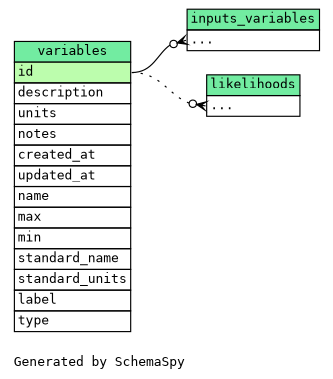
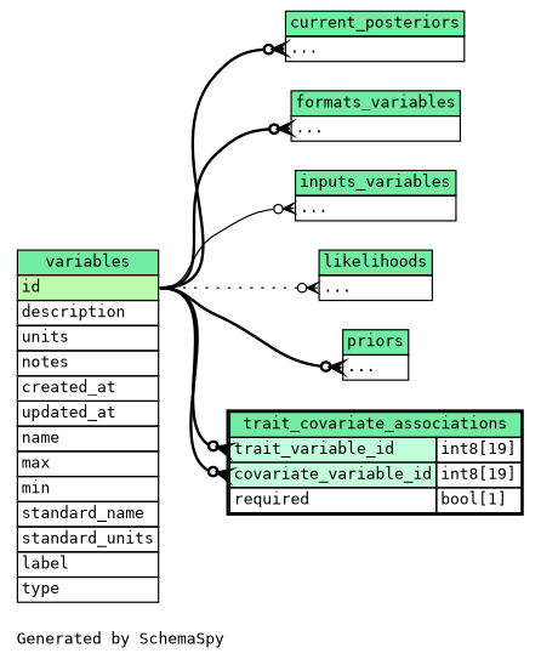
  digraph {
    bgcolor="#ffffff"
    fontname="DejaVu Sans Mono"
    fontsize=11
    label="\nGenerated by SchemaSpy"
    labeljust=l
    nodesep=0.18
    rankdir=RL
    ranksep=0.46
    node [fontname="DejaVu Sans Mono" fontsize=11 shape=plaintext]
    edge [arrowhead=none arrowsize=0.8 arrowtail=crowodot dir=back fontname="DejaVu Sans Mono" headport="id:e" style=bold tailport="elipses:w"]
    n1 [label=<     <TABLE BORDER="0" CELLBORDER="1" CELLSPACING="0" BGCOLOR="#FFFFFF">       <TR><TD COLSPAN="4" BGCOLOR="#72ECA1" ALIGN="CENTER">variables</TD></TR>       <TR><TD PORT="id" COLSPAN="4" BGCOLOR="#bcfdad !important" ALIGN="LEFT">id</TD></TR>       <TR><TD PORT="description" COLSPAN="4" ALIGN="LEFT">description</TD></TR>       <TR><TD PORT="units" COLSPAN="4" ALIGN="LEFT">units</TD></TR>       <TR><TD PORT="notes" COLSPAN="4" ALIGN="LEFT">notes</TD></TR>       <TR><TD PORT="created_at" COLSPAN="4" ALIGN="LEFT">created_at</TD></TR>       <TR><TD PORT="updated_at" COLSPAN="4" ALIGN="LEFT">updated_at</TD></TR>       <TR><TD PORT="name" COLSPAN="4" ALIGN="LEFT">name</TD></TR>       <TR><TD PORT="max" COLSPAN="4" ALIGN="LEFT">max</TD></TR>       <TR><TD PORT="min" COLSPAN="4" ALIGN="LEFT">min</TD></TR>       <TR><TD PORT="standard_name" COLSPAN="4" ALIGN="LEFT">standard_name</TD></TR>       <TR><TD PORT="standard_units" COLSPAN="4" ALIGN="LEFT">standard_units</TD></TR>       <TR><TD PORT="label" COLSPAN="4" ALIGN="LEFT">label</TD></TR>       <TR><TD PORT="type" COLSPAN="4" ALIGN="LEFT">type</TD></TR>     </TABLE>>]
+   n2 [label=<     <TABLE BORDER="0" CELLBORDER="1" CELLSPACING="0" BGCOLOR="#FFFFFF">       <TR><TD COLSPAN="4" BGCOLOR="#72ECA1" ALIGN="CENTER">current_posteriors</TD></TR>       <TR><TD PORT="elipses" COLSPAN="4" ALIGN="LEFT">...</TD></TR>     </TABLE>>]
+   n3 [label=<     <TABLE BORDER="0" CELLBORDER="1" CELLSPACING="0" BGCOLOR="#FFFFFF">       <TR><TD COLSPAN="4" BGCOLOR="#72ECA1" ALIGN="CENTER">formats_variables</TD></TR>       <TR><TD PORT="elipses" COLSPAN="4" ALIGN="LEFT">...</TD></TR>     </TABLE>>]
    n4 [label=<     <TABLE BORDER="0" CELLBORDER="1" CELLSPACING="0" BGCOLOR="#FFFFFF">       <TR><TD COLSPAN="4" BGCOLOR="#72ECA1" ALIGN="CENTER">inputs_variables</TD></TR>       <TR><TD PORT="elipses" COLSPAN="4" ALIGN="LEFT">...</TD></TR>     </TABLE>>]
    n5 [label=<     <TABLE BORDER="0" CELLBORDER="1" CELLSPACING="0" BGCOLOR="#FFFFFF">       <TR><TD COLSPAN="4" BGCOLOR="#72ECA1" ALIGN="CENTER">likelihoods</TD></TR>       <TR><TD PORT="elipses" COLSPAN="4" ALIGN="LEFT">...</TD></TR>     </TABLE>>]
+   n6 [label=<     <TABLE BORDER="0" CELLBORDER="1" CELLSPACING="0" BGCOLOR="#FFFFFF">       <TR><TD COLSPAN="4" BGCOLOR="#72ECA1" ALIGN="CENTER">priors</TD></TR>       <TR><TD PORT="elipses" COLSPAN="4" ALIGN="LEFT">...</TD></TR>     </TABLE>>]
+   n7 [label=<     <TABLE BORDER="2" CELLBORDER="1" CELLSPACING="0" BGCOLOR="#FFFFFF">       <TR><TD COLSPAN="4" BGCOLOR="#72ECA1" ALIGN="CENTER">trait_covariate_associations</TD></TR>       <TR><TD PORT="trait_variable_id" COLSPAN="3" BGCOLOR="#c4fdda !important" ALIGN="LEFT">trait_variable_id</TD><TD PORT="trait_variable_id.type" ALIGN="LEFT">int8[19]</TD></TR>       <TR><TD PORT="covariate_variable_id" COLSPAN="3" BGCOLOR="#c4fdda !important" ALIGN="LEFT">covariate_variable_id</TD><TD PORT="covariate_variable_id.type" ALIGN="LEFT">int8[19]</TD></TR>       <TR><TD PORT="required" COLSPAN="3" ALIGN="LEFT">required</TD><TD PORT="required.type" ALIGN="LEFT">bool[1]</TD></TR>     </TABLE>>]
+   n2 -> n1
+   n3 -> n1
    n4 -> n1 [style=solid]
    n5 -> n1 [style=dotted]
+   n6 -> n1
+   n7 -> n1 [tailport="covariate_variable_id:w"]
+   n7 -> n1 [tailport="trait_variable_id:w"]
  }
